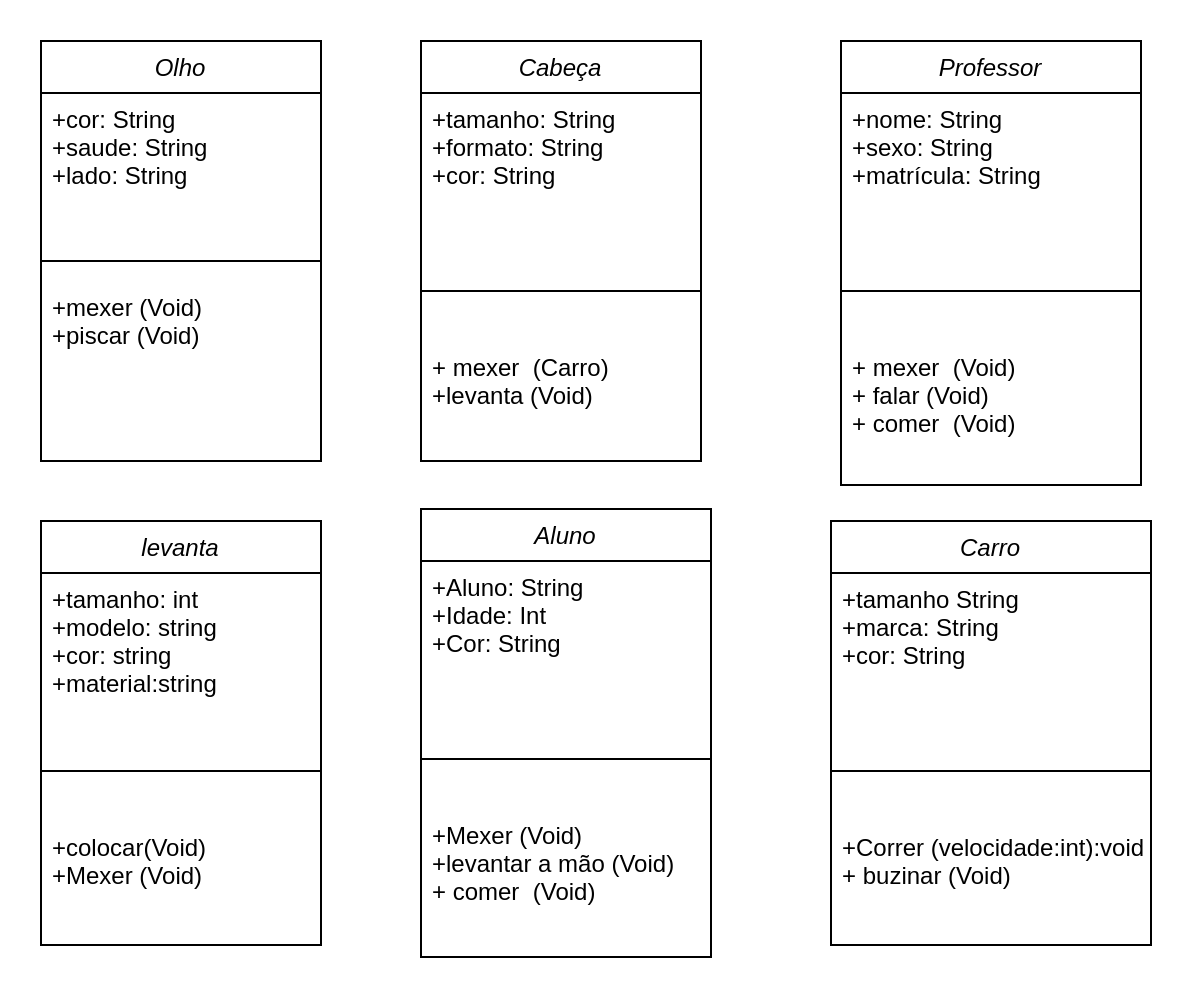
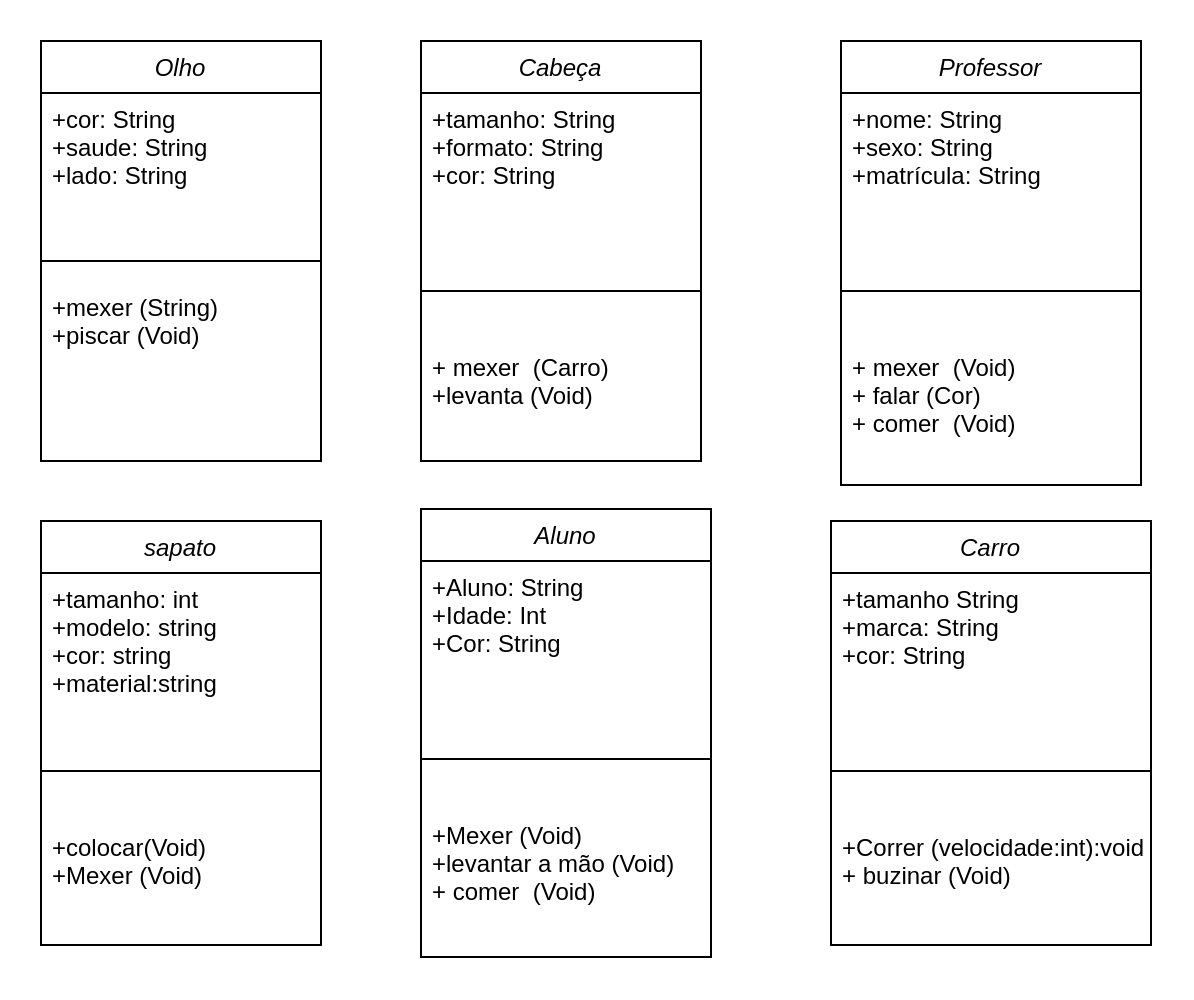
  <mxCell id="0" />
  <mxCell id="1" parent="0" />
  <mxCell id="2" value="Olho" style="swimlane;fontStyle=2;align=center;verticalAlign=top;childLayout=stackLayout;horizontal=1;startSize=26;horizontalStack=0;resizeParent=1;resizeLast=0;collapsible=1;marginBottom=0;rounded=0;shadow=0;strokeWidth=1;" parent="1" vertex="1"><mxGeometry x="20" y="20" width="140" height="210" as="geometry"><mxRectangle x="220" y="120" width="160" height="26" as="alternateBounds" /></mxGeometry></mxCell>
  <mxCell id="3" value="+cor: String&#10;+saude: String&#10;+lado: String&#10;" style="text;align=left;verticalAlign=top;spacingLeft=4;spacingRight=4;overflow=hidden;rotatable=0;points=[[0,0.5],[1,0.5]];portConstraint=eastwest;rounded=0;shadow=0;html=0;" parent="2" vertex="1"><mxGeometry y="26" width="140" height="74" as="geometry" /></mxCell>
  <mxCell id="4" value="" style="line;html=1;strokeWidth=1;align=left;verticalAlign=middle;spacingTop=-1;spacingLeft=3;spacingRight=3;rotatable=0;labelPosition=right;points=[];portConstraint=eastwest;" parent="2" vertex="1"><mxGeometry y="100" width="140" height="20" as="geometry" /></mxCell>
- <mxCell id="5" value="+mexer (Void)&#10;+piscar (Void)&#10; &#10;" style="text;align=left;verticalAlign=top;spacingLeft=4;spacingRight=4;overflow=hidden;rotatable=0;points=[[0,0.5],[1,0.5]];portConstraint=eastwest;" parent="2" vertex="1"><mxGeometry y="120" width="140" height="82" as="geometry" /></mxCell>
+ <mxCell id="5" value="+mexer (String)&#10;+piscar (Void)&#10; &#10;" style="text;align=left;verticalAlign=top;spacingLeft=4;spacingRight=4;overflow=hidden;rotatable=0;points=[[0,0.5],[1,0.5]];portConstraint=eastwest;" parent="2" vertex="1"><mxGeometry y="120" width="140" height="82" as="geometry" /></mxCell>
  <mxCell id="6" value="Cabeça" style="swimlane;fontStyle=2;align=center;verticalAlign=top;childLayout=stackLayout;horizontal=1;startSize=26;horizontalStack=0;resizeParent=1;resizeLast=0;collapsible=1;marginBottom=0;rounded=0;shadow=0;strokeWidth=1;" parent="1" vertex="1"><mxGeometry x="210" y="20" width="140" height="210" as="geometry"><mxRectangle x="220" y="120" width="160" height="26" as="alternateBounds" /></mxGeometry></mxCell>
  <mxCell id="7" value="+tamanho: String&#10;+formato: String&#10;+cor: String&#10;" style="text;align=left;verticalAlign=top;spacingLeft=4;spacingRight=4;overflow=hidden;rotatable=0;points=[[0,0.5],[1,0.5]];portConstraint=eastwest;rounded=0;shadow=0;html=0;" parent="6" vertex="1"><mxGeometry y="26" width="140" height="74" as="geometry" /></mxCell>
  <mxCell id="8" value="" style="line;html=1;strokeWidth=1;align=left;verticalAlign=middle;spacingTop=-1;spacingLeft=3;spacingRight=3;rotatable=0;labelPosition=right;points=[];portConstraint=eastwest;" parent="6" vertex="1"><mxGeometry y="100" width="140" height="50" as="geometry" /></mxCell>
  <mxCell id="9" value="+ mexer  (Carro)&#10;+levanta (Void) &#10;" style="text;align=left;verticalAlign=top;spacingLeft=4;spacingRight=4;overflow=hidden;rotatable=0;points=[[0,0.5],[1,0.5]];portConstraint=eastwest;" parent="6" vertex="1"><mxGeometry y="150" width="140" height="60" as="geometry" /></mxCell>
  <mxCell id="10" value="Professor" style="swimlane;fontStyle=2;align=center;verticalAlign=top;childLayout=stackLayout;horizontal=1;startSize=26;horizontalStack=0;resizeParent=1;resizeLast=0;collapsible=1;marginBottom=0;rounded=0;shadow=0;strokeWidth=1;" parent="1" vertex="1"><mxGeometry x="420" y="20" width="150" height="222" as="geometry"><mxRectangle x="220" y="120" width="160" height="26" as="alternateBounds" /></mxGeometry></mxCell>
  <mxCell id="11" value="+nome: String&#10;+sexo: String&#10;+matrícula: String&#10;" style="text;align=left;verticalAlign=top;spacingLeft=4;spacingRight=4;overflow=hidden;rotatable=0;points=[[0,0.5],[1,0.5]];portConstraint=eastwest;rounded=0;shadow=0;html=0;" parent="10" vertex="1"><mxGeometry y="26" width="150" height="74" as="geometry" /></mxCell>
  <mxCell id="12" value="" style="line;html=1;strokeWidth=1;align=left;verticalAlign=middle;spacingTop=-1;spacingLeft=3;spacingRight=3;rotatable=0;labelPosition=right;points=[];portConstraint=eastwest;" parent="10" vertex="1"><mxGeometry y="100" width="150" height="50" as="geometry" /></mxCell>
- <mxCell id="13" value="+ mexer  (Void)&#10;+ falar (Void)&#10;+ comer  (Void)&#10;" style="text;align=left;verticalAlign=top;spacingLeft=4;spacingRight=4;overflow=hidden;rotatable=0;points=[[0,0.5],[1,0.5]];portConstraint=eastwest;" parent="10" vertex="1"><mxGeometry y="150" width="150" height="62" as="geometry" /></mxCell>
+ <mxCell id="13" value="+ mexer  (Void)&#10;+ falar (Cor)&#10;+ comer  (Void)&#10;" style="text;align=left;verticalAlign=top;spacingLeft=4;spacingRight=4;overflow=hidden;rotatable=0;points=[[0,0.5],[1,0.5]];portConstraint=eastwest;" parent="10" vertex="1"><mxGeometry y="150" width="150" height="62" as="geometry" /></mxCell>
  <mxCell id="14" value="Carro" style="swimlane;fontStyle=2;align=center;verticalAlign=top;childLayout=stackLayout;horizontal=1;startSize=26;horizontalStack=0;resizeParent=1;resizeLast=0;collapsible=1;marginBottom=0;rounded=0;shadow=0;strokeWidth=1;" parent="1" vertex="1"><mxGeometry x="415" y="260" width="160" height="212" as="geometry"><mxRectangle x="220" y="120" width="160" height="26" as="alternateBounds" /></mxGeometry></mxCell>
  <mxCell id="15" value="+tamanho String&#10;+marca: String&#10;+cor: String&#10;" style="text;align=left;verticalAlign=top;spacingLeft=4;spacingRight=4;overflow=hidden;rotatable=0;points=[[0,0.5],[1,0.5]];portConstraint=eastwest;rounded=0;shadow=0;html=0;" parent="14" vertex="1"><mxGeometry y="26" width="160" height="74" as="geometry" /></mxCell>
  <mxCell id="16" value="" style="line;html=1;strokeWidth=1;align=left;verticalAlign=middle;spacingTop=-1;spacingLeft=3;spacingRight=3;rotatable=0;labelPosition=right;points=[];portConstraint=eastwest;" parent="14" vertex="1"><mxGeometry y="100" width="160" height="50" as="geometry" /></mxCell>
  <mxCell id="17" value="+Correr (velocidade:int):void&#10;+ buzinar (Void)&#10;" style="text;align=left;verticalAlign=top;spacingLeft=4;spacingRight=4;overflow=hidden;rotatable=0;points=[[0,0.5],[1,0.5]];portConstraint=eastwest;" parent="14" vertex="1"><mxGeometry y="150" width="160" height="62" as="geometry" /></mxCell>
  <mxCell id="18" value="Aluno" style="swimlane;fontStyle=2;align=center;verticalAlign=top;childLayout=stackLayout;horizontal=1;startSize=26;horizontalStack=0;resizeParent=1;resizeLast=0;collapsible=1;marginBottom=0;rounded=0;shadow=0;strokeWidth=1;" parent="1" vertex="1"><mxGeometry x="210" y="254" width="145" height="224" as="geometry"><mxRectangle x="220" y="120" width="160" height="26" as="alternateBounds" /></mxGeometry></mxCell>
  <mxCell id="19" value="+Aluno: String&#10;+Idade: Int&#10;+Cor: String&#10;" style="text;align=left;verticalAlign=top;spacingLeft=4;spacingRight=4;overflow=hidden;rotatable=0;points=[[0,0.5],[1,0.5]];portConstraint=eastwest;rounded=0;shadow=0;html=0;" parent="18" vertex="1"><mxGeometry y="26" width="145" height="74" as="geometry" /></mxCell>
  <mxCell id="20" value="" style="line;html=1;strokeWidth=1;align=left;verticalAlign=middle;spacingTop=-1;spacingLeft=3;spacingRight=3;rotatable=0;labelPosition=right;points=[];portConstraint=eastwest;" parent="18" vertex="1"><mxGeometry y="100" width="145" height="50" as="geometry" /></mxCell>
  <mxCell id="21" value="+Mexer (Void)&#10;+levantar a mão (Void)&#10;+ comer  (Void)&#10; &#10;" style="text;align=left;verticalAlign=top;spacingLeft=4;spacingRight=4;overflow=hidden;rotatable=0;points=[[0,0.5],[1,0.5]];portConstraint=eastwest;" parent="18" vertex="1"><mxGeometry y="150" width="145" height="62" as="geometry" /></mxCell>
- <mxCell id="22" value="levanta" style="swimlane;fontStyle=2;align=center;verticalAlign=top;childLayout=stackLayout;horizontal=1;startSize=26;horizontalStack=0;resizeParent=1;resizeLast=0;collapsible=1;marginBottom=0;rounded=0;shadow=0;strokeWidth=1;" parent="1" vertex="1"><mxGeometry x="20" y="260" width="140" height="212" as="geometry"><mxRectangle x="220" y="120" width="160" height="26" as="alternateBounds" /></mxGeometry></mxCell>
+ <mxCell id="22" value="sapato" style="swimlane;fontStyle=2;align=center;verticalAlign=top;childLayout=stackLayout;horizontal=1;startSize=26;horizontalStack=0;resizeParent=1;resizeLast=0;collapsible=1;marginBottom=0;rounded=0;shadow=0;strokeWidth=1;" parent="1" vertex="1"><mxGeometry x="20" y="260" width="140" height="212" as="geometry"><mxRectangle x="220" y="120" width="160" height="26" as="alternateBounds" /></mxGeometry></mxCell>
  <mxCell id="23" value="+tamanho: int&#10;+modelo: string&#10;+cor: string&#10;+material:string" style="text;align=left;verticalAlign=top;spacingLeft=4;spacingRight=4;overflow=hidden;rotatable=0;points=[[0,0.5],[1,0.5]];portConstraint=eastwest;rounded=0;shadow=0;html=0;" parent="22" vertex="1"><mxGeometry y="26" width="140" height="74" as="geometry" /></mxCell>
  <mxCell id="24" value="" style="line;html=1;strokeWidth=1;align=left;verticalAlign=middle;spacingTop=-1;spacingLeft=3;spacingRight=3;rotatable=0;labelPosition=right;points=[];portConstraint=eastwest;" parent="22" vertex="1"><mxGeometry y="100" width="140" height="50" as="geometry" /></mxCell>
  <mxCell id="25" value="+colocar(Void) &#10;+Mexer (Void)&#10;" style="text;align=left;verticalAlign=top;spacingLeft=4;spacingRight=4;overflow=hidden;rotatable=0;points=[[0,0.5],[1,0.5]];portConstraint=eastwest;" parent="22" vertex="1"><mxGeometry y="150" width="140" height="62" as="geometry" /></mxCell>
